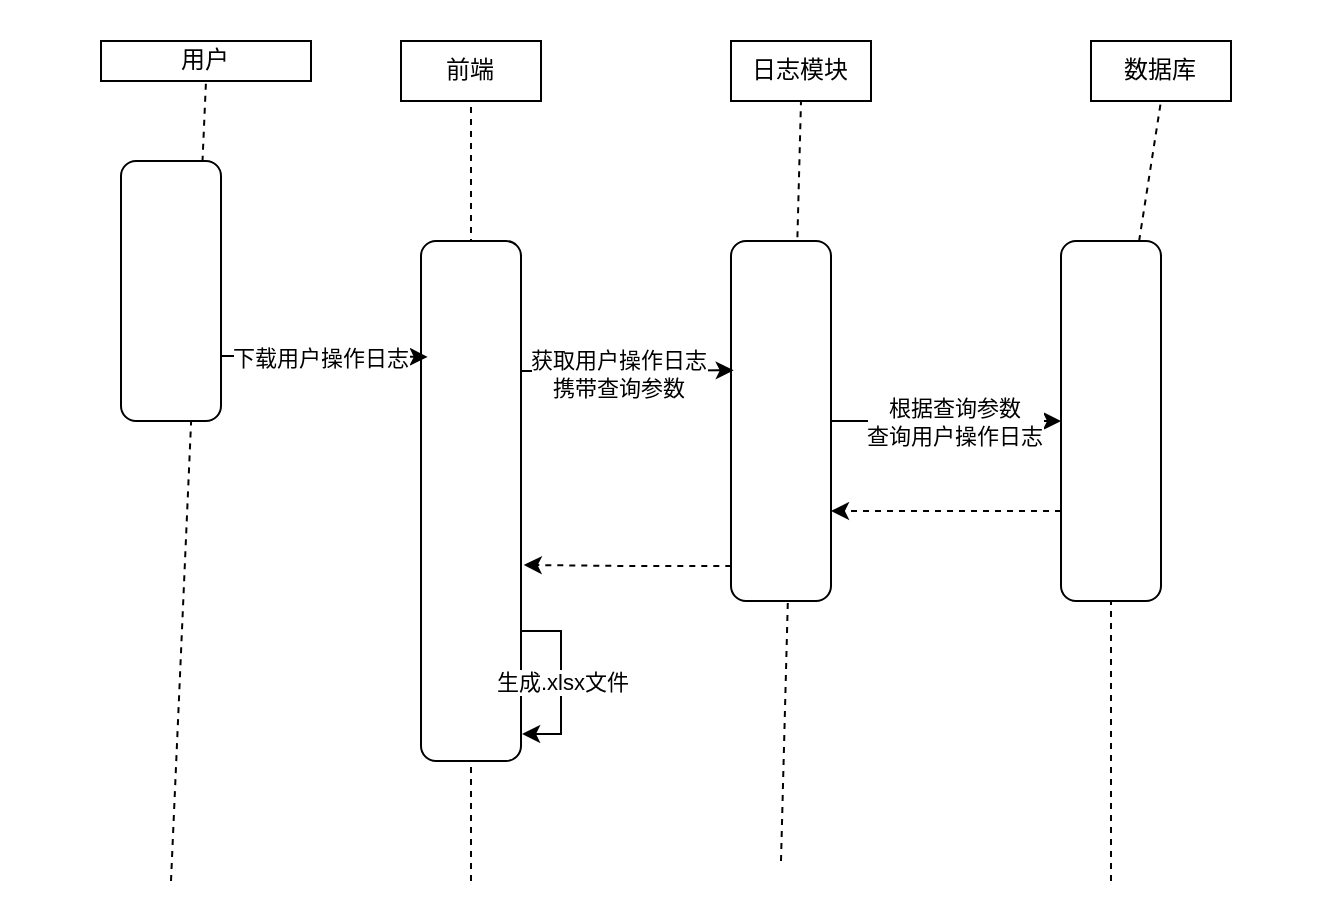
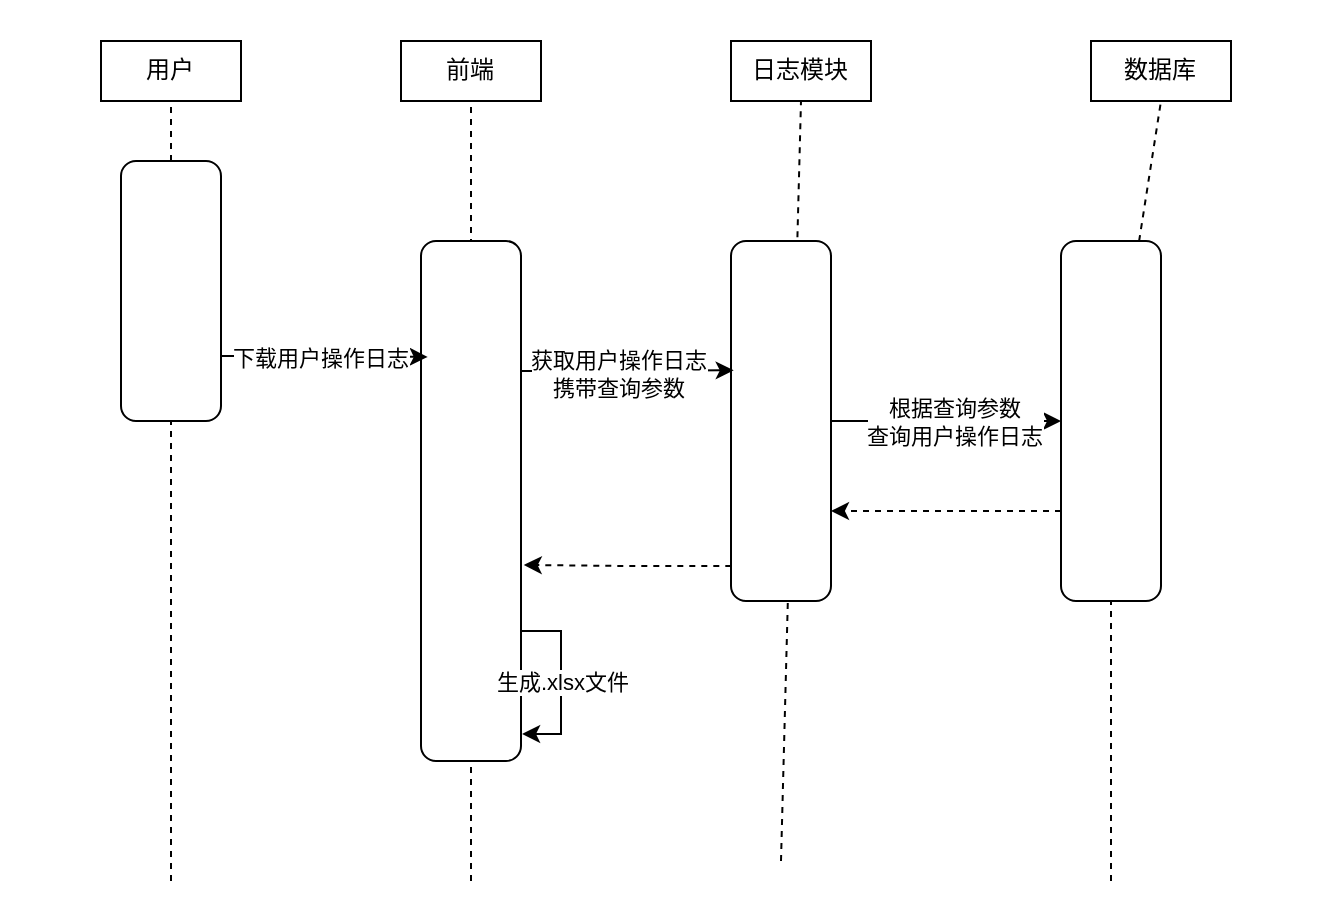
  <mxCell id="0" />
  <mxCell id="1" parent="0" />
- <mxCell id="2" value="用户" style="rounded=0;whiteSpace=wrap;html=1;" vertex="1" parent="1"><mxGeometry x="50" y="20" width="105" height="20" as="geometry" /></mxCell>
+ <mxCell id="2" value="用户" style="rounded=0;whiteSpace=wrap;html=1;" vertex="1" parent="1"><mxGeometry x="50" y="20" width="70" height="30" as="geometry" /></mxCell>
  <mxCell id="3" value="数据库" style="rounded=0;whiteSpace=wrap;html=1;" vertex="1" parent="1"><mxGeometry x="545" y="20" width="70" height="30" as="geometry" /></mxCell>
  <mxCell id="4" value="日志模块" style="rounded=0;whiteSpace=wrap;html=1;" vertex="1" parent="1"><mxGeometry x="365" y="20" width="70" height="30" as="geometry" /></mxCell>
  <mxCell id="5" value="前端" style="rounded=0;whiteSpace=wrap;html=1;" vertex="1" parent="1"><mxGeometry x="200" y="20" width="70" height="30" as="geometry" /></mxCell>
  <mxCell id="6" value="" style="endArrow=none;dashed=1;html=1;rounded=0;entryX=0.5;entryY=1;entryDx=0;entryDy=0;" edge="1" parent="1" target="5"><mxGeometry width="50" height="50" relative="1" as="geometry"><mxPoint x="235" y="440" as="sourcePoint" /><mxPoint x="390" y="190" as="targetPoint" /></mxGeometry></mxCell>
  <mxCell id="7" value="" style="endArrow=none;dashed=1;html=1;rounded=0;entryX=0.5;entryY=1;entryDx=0;entryDy=0;" edge="1" parent="1" target="2"><mxGeometry width="50" height="50" relative="1" as="geometry"><mxPoint x="85" y="440" as="sourcePoint" /><mxPoint x="390" y="190" as="targetPoint" /></mxGeometry></mxCell>
  <mxCell id="8" value="" style="endArrow=none;dashed=1;html=1;rounded=0;entryX=0.5;entryY=1;entryDx=0;entryDy=0;" edge="1" parent="1" source="17" target="3"><mxGeometry width="50" height="50" relative="1" as="geometry"><mxPoint x="555" y="440" as="sourcePoint" /><mxPoint x="215" y="60" as="targetPoint" /></mxGeometry></mxCell>
  <mxCell id="9" value="" style="endArrow=none;dashed=1;html=1;rounded=0;entryX=0.5;entryY=1;entryDx=0;entryDy=0;" edge="1" parent="1" target="4"><mxGeometry width="50" height="50" relative="1" as="geometry"><mxPoint x="390" y="430" as="sourcePoint" /><mxPoint x="300" y="80" as="targetPoint" /></mxGeometry></mxCell>
  <mxCell id="10" value="" style="rounded=1;whiteSpace=wrap;html=1;rotation=90;" vertex="1" parent="1"><mxGeometry x="20" y="120" width="130" height="50" as="geometry" /></mxCell>
  <mxCell id="11" style="edgeStyle=orthogonalEdgeStyle;rounded=0;orthogonalLoop=1;jettySize=auto;html=1;exitX=0.5;exitY=0;exitDx=0;exitDy=0;entryX=0.5;entryY=1;entryDx=0;entryDy=0;" edge="1" parent="1" source="13" target="17"><mxGeometry relative="1" as="geometry" /></mxCell>
  <mxCell id="12" value="根据查询参数&lt;br&gt;查询用户操作日志" style="edgeLabel;html=1;align=center;verticalAlign=middle;resizable=0;points=[];" vertex="1" connectable="0" parent="11"><mxGeometry x="0.06" relative="1" as="geometry"><mxPoint as="offset" /></mxGeometry></mxCell>
  <mxCell id="13" value="" style="rounded=1;whiteSpace=wrap;html=1;rotation=90;" vertex="1" parent="1"><mxGeometry x="300" y="185" width="180" height="50" as="geometry" /></mxCell>
  <mxCell id="14" value="" style="rounded=1;whiteSpace=wrap;html=1;rotation=90;" vertex="1" parent="1"><mxGeometry x="105" y="225" width="260" height="50" as="geometry" /></mxCell>
  <mxCell id="15" value="" style="endArrow=none;dashed=1;html=1;rounded=0;" edge="1" parent="1" target="17"><mxGeometry width="50" height="50" relative="1" as="geometry"><mxPoint x="555" y="440" as="sourcePoint" /><mxPoint x="555" y="50" as="targetPoint" /></mxGeometry></mxCell>
  <mxCell id="16" style="edgeStyle=orthogonalEdgeStyle;rounded=0;orthogonalLoop=1;jettySize=auto;html=1;exitX=0.75;exitY=1;exitDx=0;exitDy=0;entryX=0.75;entryY=0;entryDx=0;entryDy=0;dashed=1;" edge="1" parent="1" source="17" target="13"><mxGeometry relative="1" as="geometry" /></mxCell>
  <mxCell id="17" value="" style="rounded=1;whiteSpace=wrap;html=1;rotation=90;" vertex="1" parent="1"><mxGeometry x="465" y="185" width="180" height="50" as="geometry" /></mxCell>
  <mxCell id="18" style="edgeStyle=orthogonalEdgeStyle;rounded=0;orthogonalLoop=1;jettySize=auto;html=1;exitX=0.75;exitY=0;exitDx=0;exitDy=0;entryX=0.223;entryY=0.933;entryDx=0;entryDy=0;entryPerimeter=0;" edge="1" parent="1" source="10" target="14"><mxGeometry relative="1" as="geometry" /></mxCell>
  <mxCell id="19" value="下载用户操作日志" style="edgeLabel;html=1;align=center;verticalAlign=middle;resizable=0;points=[];" vertex="1" connectable="0" parent="18"><mxGeometry x="-0.027" y="-2" relative="1" as="geometry"><mxPoint x="-1" y="-1" as="offset" /></mxGeometry></mxCell>
  <mxCell id="20" style="edgeStyle=orthogonalEdgeStyle;rounded=0;orthogonalLoop=1;jettySize=auto;html=1;exitX=0.25;exitY=0;exitDx=0;exitDy=0;entryX=0.359;entryY=0.973;entryDx=0;entryDy=0;entryPerimeter=0;" edge="1" parent="1" source="14" target="13"><mxGeometry relative="1" as="geometry" /></mxCell>
  <mxCell id="21" value="获取用户操作日志&lt;br&gt;携带查询参数" style="edgeLabel;html=1;align=center;verticalAlign=middle;resizable=0;points=[];" vertex="1" connectable="0" parent="20"><mxGeometry x="-0.089" y="-1" relative="1" as="geometry"><mxPoint x="-1" as="offset" /></mxGeometry></mxCell>
  <mxCell id="22" style="edgeStyle=orthogonalEdgeStyle;rounded=0;orthogonalLoop=1;jettySize=auto;html=1;exitX=0.903;exitY=0.997;exitDx=0;exitDy=0;entryX=0.623;entryY=-0.028;entryDx=0;entryDy=0;entryPerimeter=0;exitPerimeter=0;dashed=1;" edge="1" parent="1" source="13" target="14"><mxGeometry relative="1" as="geometry" /></mxCell>
  <mxCell id="23" style="edgeStyle=orthogonalEdgeStyle;rounded=0;orthogonalLoop=1;jettySize=auto;html=1;exitX=0.75;exitY=0;exitDx=0;exitDy=0;entryX=0.948;entryY=-0.011;entryDx=0;entryDy=0;entryPerimeter=0;" edge="1" parent="1" source="14" target="14"><mxGeometry relative="1" as="geometry" /></mxCell>
  <mxCell id="24" value="生成.xlsx文件" style="edgeLabel;html=1;align=center;verticalAlign=middle;resizable=0;points=[];" vertex="1" connectable="0" parent="23"><mxGeometry x="-0.004" relative="1" as="geometry"><mxPoint as="offset" /></mxGeometry></mxCell>
